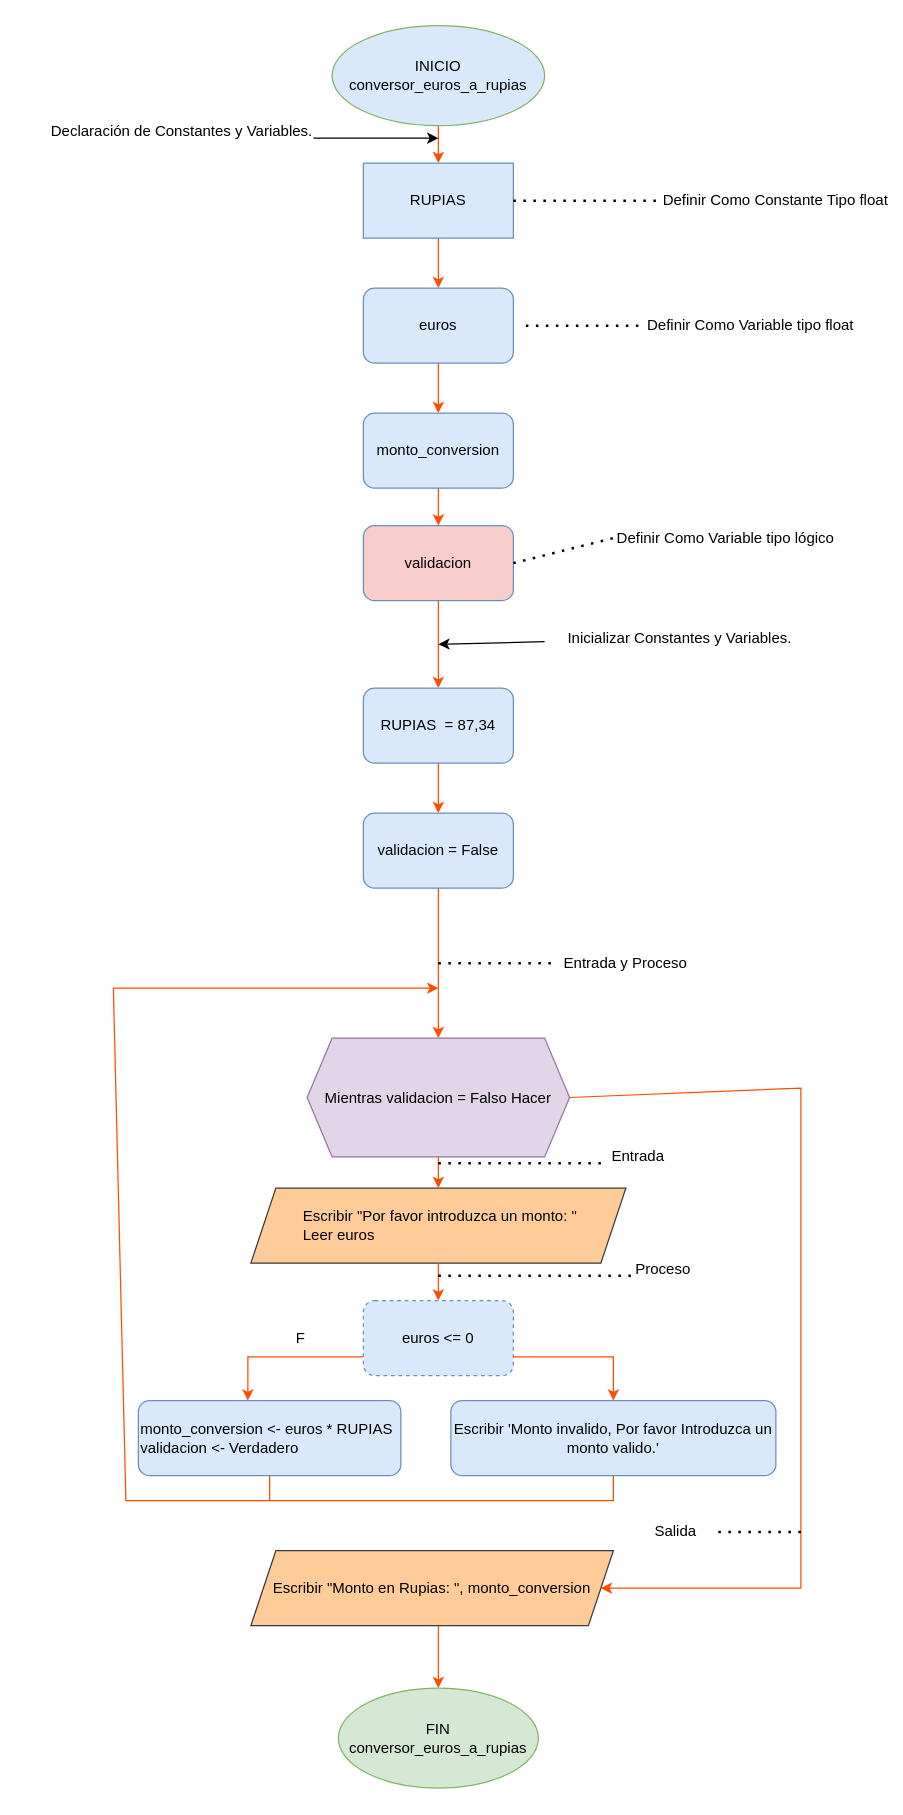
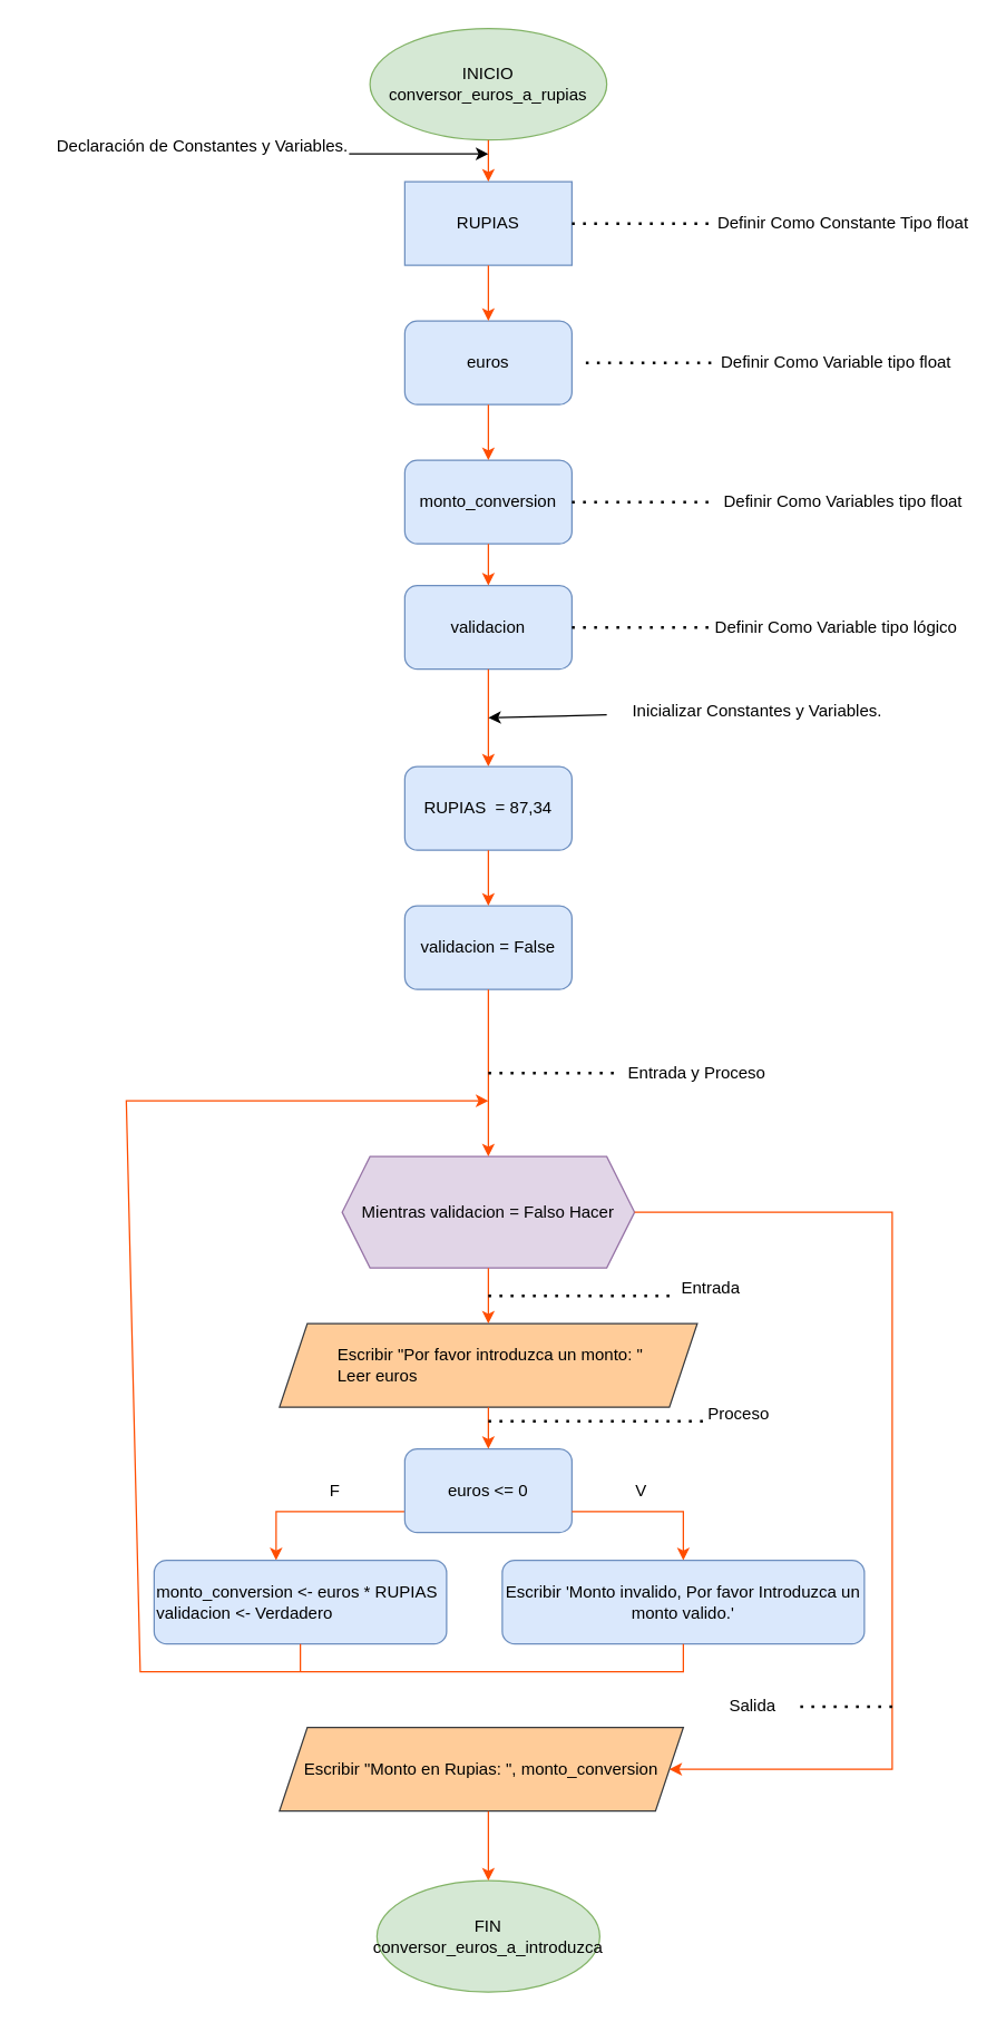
  <mxCell id="0" />
  <mxCell id="1" parent="0" />
- <mxCell id="2" value="INICIO conversor_euros_a_rupias" style="ellipse;whiteSpace=wrap;html=1;fillColor=#dae8fc;strokeColor=#82b366;" vertex="1" parent="1"><mxGeometry x="265" y="20" width="170" height="80" as="geometry" /></mxCell>
+ <mxCell id="2" value="INICIO conversor_euros_a_rupias" style="ellipse;whiteSpace=wrap;html=1;fillColor=#d5e8d4;strokeColor=#82b366;" vertex="1" parent="1"><mxGeometry x="265" y="20" width="170" height="80" as="geometry" /></mxCell>
  <mxCell id="3" value="RUPIAS" style="whiteSpace=wrap;html=1;fillColor=#dae8fc;strokeColor=#6c8ebf;rounded=0;" vertex="1" parent="1"><mxGeometry x="290" y="130" width="120" height="60" as="geometry" /></mxCell>
  <mxCell id="4" value="euros" style="rounded=1;whiteSpace=wrap;html=1;fillColor=#dae8fc;strokeColor=#6c8ebf;" vertex="1" parent="1"><mxGeometry x="290" y="230" width="120" height="60" as="geometry" /></mxCell>
  <mxCell id="5" value="monto_conversion" style="rounded=1;whiteSpace=wrap;html=1;fillColor=#dae8fc;strokeColor=#6c8ebf;" vertex="1" parent="1"><mxGeometry x="290" y="330" width="120" height="60" as="geometry" /></mxCell>
- <mxCell id="6" value="validacion" style="rounded=1;whiteSpace=wrap;html=1;fillColor=#f8cecc;strokeColor=#6c8ebf;" vertex="1" parent="1"><mxGeometry x="290" y="420" width="120" height="60" as="geometry" /></mxCell>
+ <mxCell id="6" value="validacion" style="rounded=1;whiteSpace=wrap;html=1;fillColor=#dae8fc;strokeColor=#6c8ebf;" vertex="1" parent="1"><mxGeometry x="290" y="420" width="120" height="60" as="geometry" /></mxCell>
  <mxCell id="7" value="validacion = False" style="rounded=1;whiteSpace=wrap;html=1;fillColor=#dae8fc;strokeColor=#6c8ebf;" vertex="1" parent="1"><mxGeometry x="290" y="650" width="120" height="60" as="geometry" /></mxCell>
- <mxCell id="8" value="Mientras validacion = Falso Hacer" style="shape=hexagon;perimeter=hexagonPerimeter2;whiteSpace=wrap;html=1;fixedSize=1;fillColor=#e1d5e7;strokeColor=#9673a6;" vertex="1" parent="1"><mxGeometry x="245" y="830" width="210" height="95" as="geometry" /></mxCell>
+ <mxCell id="8" value="Mientras validacion = Falso Hacer" style="shape=hexagon;perimeter=hexagonPerimeter2;whiteSpace=wrap;html=1;fixedSize=1;fillColor=#e1d5e7;strokeColor=#9673a6;" vertex="1" parent="1"><mxGeometry x="245" y="830" width="210" height="80" as="geometry" /></mxCell>
  <mxCell id="9" value="&lt;blockquote style=&quot;margin: 0 0 0 40px; border: none; padding: 0px;&quot;&gt;Escribir &quot;Por favor introduzca un monto:&amp;nbsp;&quot;&lt;div&gt;&lt;span style=&quot;background-color: initial;&quot;&gt;Leer euros&lt;/span&gt;&lt;/div&gt;&lt;/blockquote&gt;" style="shape=parallelogram;perimeter=parallelogramPerimeter;whiteSpace=wrap;html=1;fixedSize=1;fillColor=#ffcc99;strokeColor=#36393d;align=left;" vertex="1" parent="1"><mxGeometry x="200" y="950" width="300" height="60" as="geometry" /></mxCell>
  <mxCell id="10" style="edgeStyle=orthogonalEdgeStyle;rounded=0;orthogonalLoop=1;jettySize=auto;html=1;exitX=0;exitY=0.75;exitDx=0;exitDy=0;entryX=0.417;entryY=0;entryDx=0;entryDy=0;entryPerimeter=0;strokeColor=#FF4D00;" edge="1" parent="1" source="11" target="12"><mxGeometry relative="1" as="geometry"><mxPoint x="190" y="1085" as="targetPoint" /></mxGeometry></mxCell>
- <mxCell id="11" value="euros &amp;lt;= 0" style="rounded=1;whiteSpace=wrap;html=1;fillColor=#dae8fc;strokeColor=#6c8ebf;dashed=1;" vertex="1" parent="1"><mxGeometry x="290" y="1040" width="120" height="60" as="geometry" /></mxCell>
+ <mxCell id="11" value="euros &amp;lt;= 0" style="rounded=1;whiteSpace=wrap;html=1;fillColor=#dae8fc;strokeColor=#6c8ebf;" vertex="1" parent="1"><mxGeometry x="290" y="1040" width="120" height="60" as="geometry" /></mxCell>
  <mxCell id="12" value="monto_conversion &amp;lt;- euros * RUPIAS&lt;div&gt;validacion &amp;lt;- Verdadero&lt;/div&gt;" style="rounded=1;whiteSpace=wrap;html=1;fillColor=#dae8fc;strokeColor=#6c8ebf;align=left;" vertex="1" parent="1"><mxGeometry x="110" y="1120" width="210" height="60" as="geometry" /></mxCell>
  <mxCell id="13" value="Escribir 'Monto invalido, Por favor Introduzca un monto valido.'" style="rounded=1;whiteSpace=wrap;html=1;fillColor=#dae8fc;strokeColor=#6c8ebf;" vertex="1" parent="1"><mxGeometry x="360" y="1120" width="260" height="60" as="geometry" /></mxCell>
  <mxCell id="14" value="Escribir &quot;Monto en Rupias: &quot;, monto_conversion" style="shape=parallelogram;perimeter=parallelogramPerimeter;whiteSpace=wrap;html=1;fixedSize=1;fillColor=#ffcc99;strokeColor=#36393d;" vertex="1" parent="1"><mxGeometry x="200" y="1240" width="290" height="60" as="geometry" /></mxCell>
- <mxCell id="15" value="FIN conversor_euros_a_rupias" style="ellipse;whiteSpace=wrap;html=1;fillColor=#d5e8d4;strokeColor=#82b366;" vertex="1" parent="1"><mxGeometry x="270" y="1350" width="160" height="80" as="geometry" /></mxCell>
+ <mxCell id="15" value="FIN conversor_euros_a_introduzca" style="ellipse;whiteSpace=wrap;html=1;fillColor=#d5e8d4;strokeColor=#82b366;" vertex="1" parent="1"><mxGeometry x="270" y="1350" width="160" height="80" as="geometry" /></mxCell>
  <mxCell id="16" value="" style="endArrow=classic;html=1;rounded=0;exitX=0.5;exitY=1;exitDx=0;exitDy=0;fillColor=#ffcccc;strokeColor=#FF4D00;" edge="1" parent="1" source="13"><mxGeometry width="50" height="50" relative="1" as="geometry"><mxPoint x="490" y="1200" as="sourcePoint" /><mxPoint x="350" y="790" as="targetPoint" /><Array as="points"><mxPoint x="490" y="1200" /><mxPoint x="100" y="1200" /><mxPoint x="90" y="790" /></Array></mxGeometry></mxCell>
  <mxCell id="17" value="" style="endArrow=none;html=1;rounded=0;exitX=0.5;exitY=1;exitDx=0;exitDy=0;strokeColor=#FF4D00;" edge="1" parent="1" source="12"><mxGeometry width="50" height="50" relative="1" as="geometry"><mxPoint x="340" y="940" as="sourcePoint" /><mxPoint x="215" y="1200" as="targetPoint" /></mxGeometry></mxCell>
  <mxCell id="18" value="" style="endArrow=classic;html=1;rounded=0;exitX=0.5;exitY=1;exitDx=0;exitDy=0;entryX=0.5;entryY=0;entryDx=0;entryDy=0;strokeColor=#FF4D00;" edge="1" parent="1" source="9" target="11"><mxGeometry width="50" height="50" relative="1" as="geometry"><mxPoint x="340" y="940" as="sourcePoint" /><mxPoint x="390" y="890" as="targetPoint" /></mxGeometry></mxCell>
  <mxCell id="19" value="" style="endArrow=classic;html=1;rounded=0;exitX=0.5;exitY=1;exitDx=0;exitDy=0;entryX=0.5;entryY=0;entryDx=0;entryDy=0;strokeColor=#FF4D00;" edge="1" parent="1" source="8" target="9"><mxGeometry width="50" height="50" relative="1" as="geometry"><mxPoint x="340" y="940" as="sourcePoint" /><mxPoint x="390" y="890" as="targetPoint" /></mxGeometry></mxCell>
  <mxCell id="20" value="" style="endArrow=classic;html=1;rounded=0;exitX=1;exitY=0.75;exitDx=0;exitDy=0;entryX=0.5;entryY=0;entryDx=0;entryDy=0;strokeColor=#FF4D00;" edge="1" parent="1" source="11" target="13"><mxGeometry width="50" height="50" relative="1" as="geometry"><mxPoint x="340" y="940" as="sourcePoint" /><mxPoint x="390" y="890" as="targetPoint" /><Array as="points"><mxPoint x="490" y="1085" /></Array></mxGeometry></mxCell>
  <mxCell id="21" value="" style="endArrow=classic;html=1;rounded=0;exitX=0.5;exitY=1;exitDx=0;exitDy=0;entryX=0.5;entryY=0;entryDx=0;entryDy=0;strokeColor=#FF4D00;" edge="1" parent="1" source="7" target="8"><mxGeometry width="50" height="50" relative="1" as="geometry"><mxPoint x="340" y="940" as="sourcePoint" /><mxPoint x="390" y="890" as="targetPoint" /></mxGeometry></mxCell>
  <mxCell id="22" value="" style="endArrow=classic;html=1;rounded=0;exitX=1;exitY=0.5;exitDx=0;exitDy=0;entryX=1;entryY=0.5;entryDx=0;entryDy=0;fillColor=#ffcccc;strokeColor=#FF4D00;" edge="1" parent="1" source="8" target="14"><mxGeometry width="50" height="50" relative="1" as="geometry"><mxPoint x="340" y="940" as="sourcePoint" /><mxPoint x="630" y="870" as="targetPoint" /><Array as="points"><mxPoint x="640" y="870" /><mxPoint x="640" y="1270" /></Array></mxGeometry></mxCell>
  <mxCell id="23" value="" style="endArrow=classic;html=1;rounded=0;entryX=0.5;entryY=0;entryDx=0;entryDy=0;strokeColor=#FF4D00;" edge="1" parent="1" target="15"><mxGeometry width="50" height="50" relative="1" as="geometry"><mxPoint x="350" y="1300" as="sourcePoint" /><mxPoint x="390" y="1130" as="targetPoint" /></mxGeometry></mxCell>
  <mxCell id="24" value="" style="endArrow=classic;html=1;rounded=0;exitX=0.5;exitY=1;exitDx=0;exitDy=0;entryX=0.5;entryY=0;entryDx=0;entryDy=0;strokeColor=#FF4D00;" edge="1" parent="1" source="2" target="3"><mxGeometry width="50" height="50" relative="1" as="geometry"><mxPoint x="340" y="390" as="sourcePoint" /><mxPoint x="390" y="340" as="targetPoint" /></mxGeometry></mxCell>
  <mxCell id="25" value="" style="endArrow=classic;html=1;rounded=0;exitX=0.5;exitY=1;exitDx=0;exitDy=0;entryX=0.5;entryY=0;entryDx=0;entryDy=0;strokeColor=#FF4D00;" edge="1" parent="1" source="3" target="4"><mxGeometry width="50" height="50" relative="1" as="geometry"><mxPoint x="340" y="390" as="sourcePoint" /><mxPoint x="390" y="340" as="targetPoint" /></mxGeometry></mxCell>
  <mxCell id="26" value="" style="endArrow=classic;html=1;rounded=0;exitX=0.5;exitY=1;exitDx=0;exitDy=0;entryX=0.5;entryY=0;entryDx=0;entryDy=0;strokeColor=#FF4D00;" edge="1" parent="1" source="4" target="5"><mxGeometry width="50" height="50" relative="1" as="geometry"><mxPoint x="340" y="390" as="sourcePoint" /><mxPoint x="390" y="340" as="targetPoint" /></mxGeometry></mxCell>
  <mxCell id="27" value="" style="endArrow=classic;html=1;rounded=0;exitX=0.5;exitY=1;exitDx=0;exitDy=0;strokeColor=#FF4D00;entryX=0.5;entryY=0;entryDx=0;entryDy=0;" edge="1" parent="1" source="6" target="39"><mxGeometry width="50" height="50" relative="1" as="geometry"><mxPoint x="340" y="390" as="sourcePoint" /><mxPoint x="350" y="510" as="targetPoint" /></mxGeometry></mxCell>
  <mxCell id="28" value="" style="endArrow=classic;html=1;rounded=0;exitX=0.5;exitY=1;exitDx=0;exitDy=0;entryX=0.5;entryY=0;entryDx=0;entryDy=0;strokeColor=#FF4D00;" edge="1" parent="1" source="5" target="6"><mxGeometry width="50" height="50" relative="1" as="geometry"><mxPoint x="340" y="350" as="sourcePoint" /><mxPoint x="390" y="300" as="targetPoint" /></mxGeometry></mxCell>
  <mxCell id="29" value="Declaración de Constantes y Variables." style="text;html=1;align=center;verticalAlign=middle;whiteSpace=wrap;rounded=0;" vertex="1" parent="1"><mxGeometry x="20" y="90" width="250" height="30" as="geometry" /></mxCell>
  <mxCell id="30" value="" style="endArrow=classic;html=1;rounded=0;" edge="1" parent="1"><mxGeometry width="50" height="50" relative="1" as="geometry"><mxPoint x="250" y="110" as="sourcePoint" /><mxPoint x="350" y="110" as="targetPoint" /></mxGeometry></mxCell>
- <mxCell id="31" value="Definir Como Constante Tipo float" style="text;html=1;align=center;verticalAlign=middle;whiteSpace=wrap;rounded=0;" vertex="1" parent="1"><mxGeometry x="525" y="145" width="190" height="30" as="geometry" /></mxCell>
+ <mxCell id="31" value="Definir Como Constante Tipo float" style="text;html=1;align=center;verticalAlign=middle;whiteSpace=wrap;rounded=0;" vertex="1" parent="1"><mxGeometry x="510" y="145" width="190" height="30" as="geometry" /></mxCell>
  <mxCell id="32" value="Definir Como Variable tipo float" style="text;html=1;align=center;verticalAlign=middle;whiteSpace=wrap;rounded=0;" vertex="1" parent="1"><mxGeometry x="510" y="245" width="180" height="30" as="geometry" /></mxCell>
- <mxCell id="34" value="Definir Como Variable tipo lógico" style="text;html=1;align=center;verticalAlign=middle;whiteSpace=wrap;rounded=0;" vertex="1" parent="1"><mxGeometry x="490" y="415" width="180" height="30" as="geometry" /></mxCell>
+ <mxCell id="33" value="Definir Como Variables tipo float" style="text;html=1;align=center;verticalAlign=middle;whiteSpace=wrap;rounded=0;" vertex="1" parent="1"><mxGeometry x="510" y="345" width="190" height="30" as="geometry" /></mxCell>
+ <mxCell id="34" value="Definir Como Variable tipo lógico" style="text;html=1;align=center;verticalAlign=middle;whiteSpace=wrap;rounded=0;" vertex="1" parent="1"><mxGeometry x="510" y="435" width="180" height="30" as="geometry" /></mxCell>
  <mxCell id="35" value="" style="endArrow=none;dashed=1;html=1;dashPattern=1 3;strokeWidth=2;rounded=0;exitX=1;exitY=0.5;exitDx=0;exitDy=0;" edge="1" parent="1" source="3" target="31"><mxGeometry width="50" height="50" relative="1" as="geometry"><mxPoint x="340" y="350" as="sourcePoint" /><mxPoint x="390" y="300" as="targetPoint" /></mxGeometry></mxCell>
  <mxCell id="36" value="" style="endArrow=none;dashed=1;html=1;dashPattern=1 3;strokeWidth=2;rounded=0;entryX=0;entryY=0.5;entryDx=0;entryDy=0;" edge="1" parent="1" target="32"><mxGeometry width="50" height="50" relative="1" as="geometry"><mxPoint x="420" y="260" as="sourcePoint" /><mxPoint x="390" y="300" as="targetPoint" /></mxGeometry></mxCell>
+ <mxCell id="37" value="" style="endArrow=none;dashed=1;html=1;dashPattern=1 3;strokeWidth=2;rounded=0;entryX=0;entryY=0.5;entryDx=0;entryDy=0;exitX=1;exitY=0.5;exitDx=0;exitDy=0;" edge="1" parent="1" source="5" target="33"><mxGeometry width="50" height="50" relative="1" as="geometry"><mxPoint x="340" y="350" as="sourcePoint" /><mxPoint x="390" y="300" as="targetPoint" /></mxGeometry></mxCell>
  <mxCell id="38" value="" style="endArrow=none;dashed=1;html=1;dashPattern=1 3;strokeWidth=2;rounded=0;exitX=1;exitY=0.5;exitDx=0;exitDy=0;entryX=0;entryY=0.5;entryDx=0;entryDy=0;" edge="1" parent="1" source="6" target="34"><mxGeometry width="50" height="50" relative="1" as="geometry"><mxPoint x="340" y="350" as="sourcePoint" /><mxPoint x="390" y="300" as="targetPoint" /></mxGeometry></mxCell>
  <mxCell id="39" value="RUPIAS&amp;nbsp; = 87,34" style="rounded=1;whiteSpace=wrap;html=1;fillColor=#dae8fc;strokeColor=#6c8ebf;" vertex="1" parent="1"><mxGeometry x="290" y="550" width="120" height="60" as="geometry" /></mxCell>
  <mxCell id="40" value="" style="endArrow=classic;html=1;rounded=0;exitX=0.5;exitY=1;exitDx=0;exitDy=0;entryX=0.5;entryY=0;entryDx=0;entryDy=0;fontColor=#FF4D00;strokeColor=#FF4D00;" edge="1" parent="1" source="39" target="7"><mxGeometry width="50" height="50" relative="1" as="geometry"><mxPoint x="340" y="720" as="sourcePoint" /><mxPoint x="390" y="670" as="targetPoint" /></mxGeometry></mxCell>
  <mxCell id="41" value="Inicializar Constantes y Variables.&amp;nbsp;" style="text;html=1;align=center;verticalAlign=middle;whiteSpace=wrap;rounded=0;" vertex="1" parent="1"><mxGeometry x="435" y="495" width="220" height="30" as="geometry" /></mxCell>
  <mxCell id="42" value="" style="endArrow=classic;html=1;rounded=0;" edge="1" parent="1" source="41"><mxGeometry width="50" height="50" relative="1" as="geometry"><mxPoint x="340" y="720" as="sourcePoint" /><mxPoint x="350" y="515" as="targetPoint" /></mxGeometry></mxCell>
  <mxCell id="43" value="F" style="text;html=1;align=center;verticalAlign=middle;whiteSpace=wrap;rounded=0;" vertex="1" parent="1"><mxGeometry x="210" y="1055" width="60" height="30" as="geometry" /></mxCell>
+ <mxCell id="44" value="V" style="text;html=1;align=center;verticalAlign=middle;whiteSpace=wrap;rounded=0;" vertex="1" parent="1"><mxGeometry x="430" y="1055" width="60" height="30" as="geometry" /></mxCell>
  <mxCell id="45" value="" style="endArrow=none;dashed=1;html=1;dashPattern=1 3;strokeWidth=2;rounded=0;" edge="1" parent="1" target="46"><mxGeometry width="50" height="50" relative="1" as="geometry"><mxPoint x="350" y="770" as="sourcePoint" /><mxPoint x="470" y="770" as="targetPoint" /></mxGeometry></mxCell>
  <mxCell id="46" value="Entrada y Proceso" style="text;html=1;align=center;verticalAlign=middle;whiteSpace=wrap;rounded=0;" vertex="1" parent="1"><mxGeometry x="440" y="755" width="120" height="30" as="geometry" /></mxCell>
  <mxCell id="47" value="" style="endArrow=none;dashed=1;html=1;dashPattern=1 3;strokeWidth=2;rounded=0;" edge="1" parent="1"><mxGeometry width="50" height="50" relative="1" as="geometry"><mxPoint x="350" y="930" as="sourcePoint" /><mxPoint x="480" y="930" as="targetPoint" /></mxGeometry></mxCell>
  <mxCell id="48" value="Entrada" style="text;html=1;align=center;verticalAlign=middle;whiteSpace=wrap;rounded=0;" vertex="1" parent="1"><mxGeometry x="480" y="910" width="60" height="30" as="geometry" /></mxCell>
  <mxCell id="49" value="" style="endArrow=none;dashed=1;html=1;dashPattern=1 3;strokeWidth=2;rounded=0;" edge="1" parent="1"><mxGeometry width="50" height="50" relative="1" as="geometry"><mxPoint x="350" y="1020" as="sourcePoint" /><mxPoint x="510" y="1020" as="targetPoint" /></mxGeometry></mxCell>
  <mxCell id="50" value="Proceso" style="text;html=1;align=center;verticalAlign=middle;whiteSpace=wrap;rounded=0;" vertex="1" parent="1"><mxGeometry x="500" y="1000" width="60" height="30" as="geometry" /></mxCell>
  <mxCell id="51" value="" style="endArrow=none;dashed=1;html=1;dashPattern=1 3;strokeWidth=2;rounded=0;" edge="1" parent="1" target="52"><mxGeometry width="50" height="50" relative="1" as="geometry"><mxPoint x="640" y="1225" as="sourcePoint" /><mxPoint x="640" y="1220" as="targetPoint" /></mxGeometry></mxCell>
  <mxCell id="52" value="Salida" style="text;html=1;align=center;verticalAlign=middle;whiteSpace=wrap;rounded=0;" vertex="1" parent="1"><mxGeometry x="510" y="1210" width="60" height="30" as="geometry" /></mxCell>
